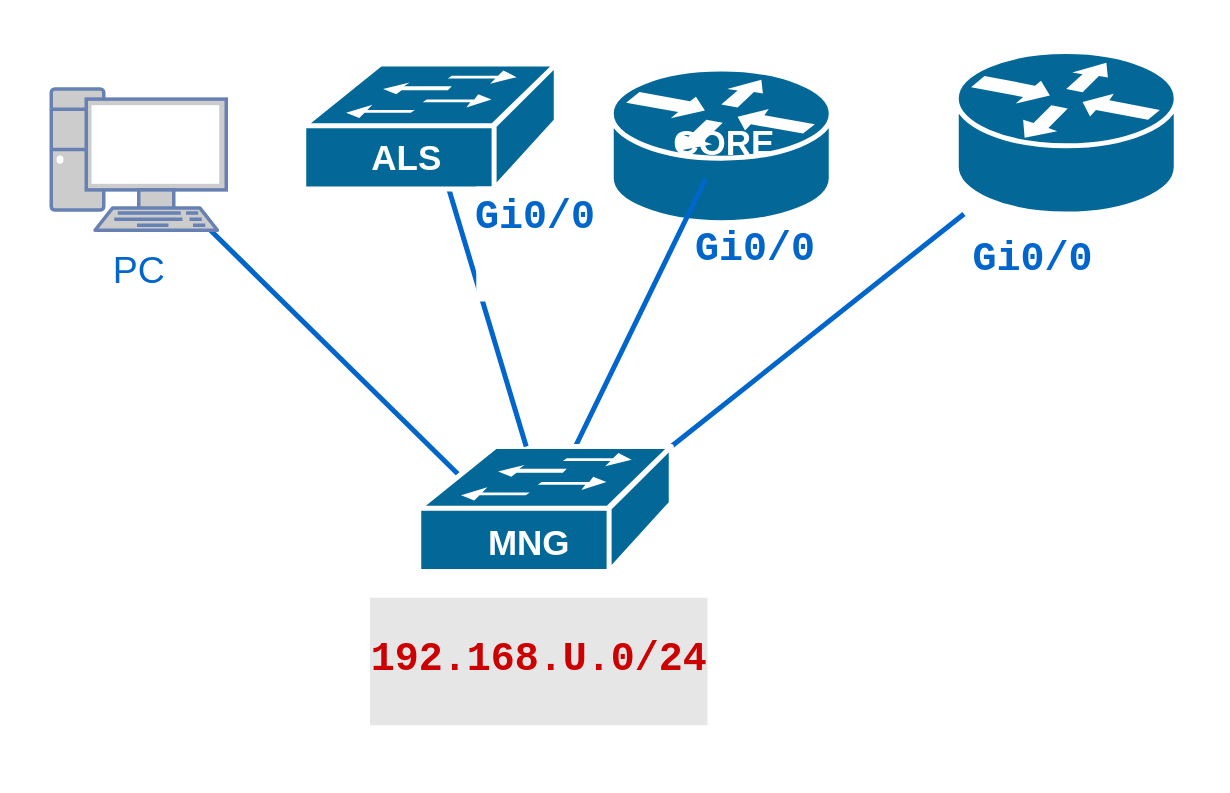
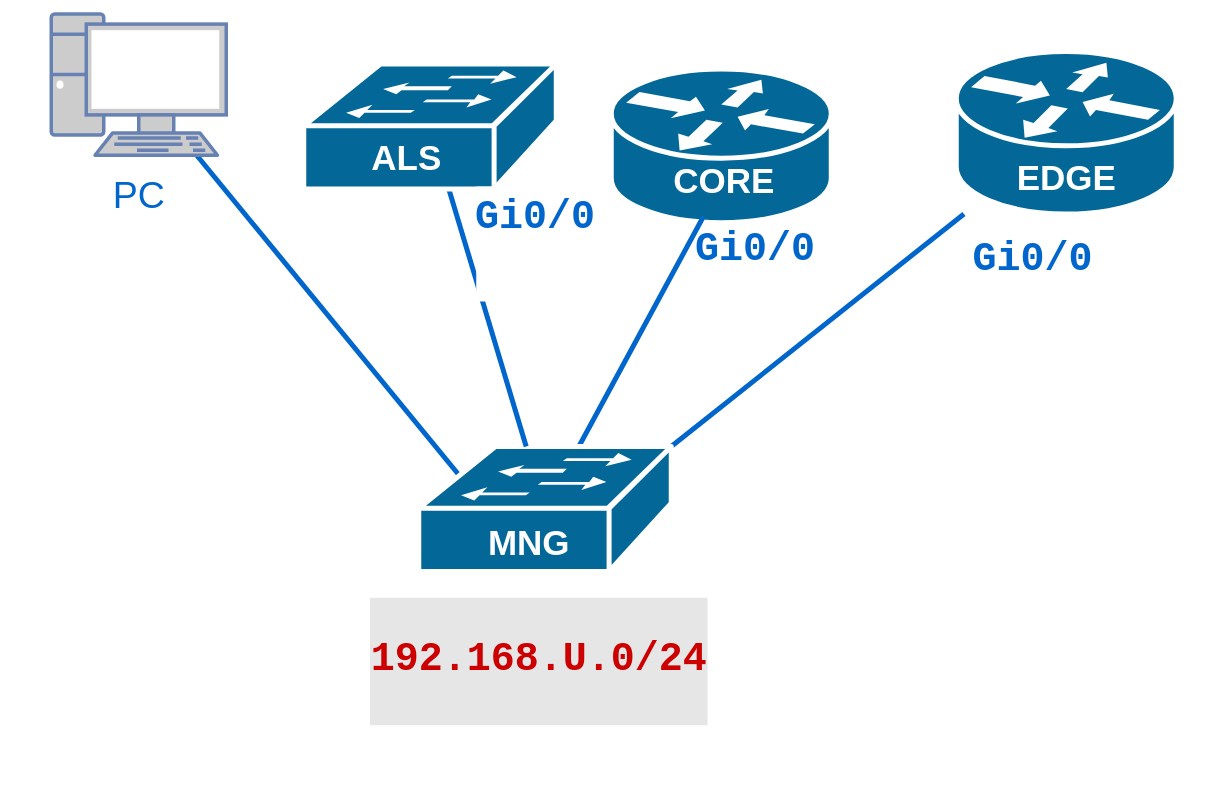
  <mxCell id="0" />
  <mxCell id="1" parent="0" />
  <mxCell id="2" value="&lt;font color=&quot;#0066cc&quot;&gt;&lt;b&gt;Gi0/0&lt;br&gt;&lt;br&gt;&lt;/b&gt;&lt;/font&gt;" style="text;html=1;resizable=0;autosize=1;align=left;verticalAlign=middle;points=[];fillColor=#FFFFFF;strokeColor=none;rounded=0;fontSize=16;fontColor=#333333;spacingRight=-8;spacing=0;fontFamily=Courier New;labelBackgroundColor=none;" parent="1" vertex="1"><mxGeometry x="278" y="87" width="52" height="46" as="geometry" /></mxCell>
  <mxCell id="3" value="" style="edgeStyle=none;rounded=0;orthogonalLoop=1;jettySize=auto;html=1;strokeColor=#0066CC;strokeWidth=2;fontColor=#990000;endArrow=none;endFill=0;entryX=0.16;entryY=0.23;entryDx=0;entryDy=0;entryPerimeter=0;" edge="1" parent="1" source="4" target="14"><mxGeometry relative="1" as="geometry" /></mxCell>
- <mxCell id="4" value="PC" style="fontColor=#0066CC;verticalAlign=top;verticalLabelPosition=bottom;labelPosition=center;align=center;html=1;outlineConnect=0;fillColor=#CCCCCC;strokeColor=#6881B3;gradientColor=none;gradientDirection=north;strokeWidth=2;shape=mxgraph.networks.pc;fontSize=15;" parent="1" vertex="1"><mxGeometry x="20" y="35" width="70" height="56.5" as="geometry" /></mxCell>
+ <mxCell id="4" value="PC" style="fontColor=#0066CC;verticalAlign=top;verticalLabelPosition=bottom;labelPosition=center;align=center;html=1;outlineConnect=0;fillColor=#CCCCCC;strokeColor=#6881B3;gradientColor=none;gradientDirection=north;strokeWidth=2;shape=mxgraph.networks.pc;fontSize=15;" parent="1" vertex="1"><mxGeometry x="20" y="5" width="70" height="56.5" as="geometry" /></mxCell>
  <mxCell id="5" value="&lt;font color=&quot;#ffffff&quot; style=&quot;font-size: 14px;&quot;&gt;&lt;b&gt;RA&lt;/b&gt;&lt;/font&gt;" style="text;html=1;resizable=0;autosize=1;align=center;verticalAlign=middle;points=[];fillColor=none;strokeColor=none;rounded=0;fontSize=16;" parent="1" vertex="1"><mxGeometry x="330" y="57.5" width="40" height="30" as="geometry" /></mxCell>
  <mxCell id="6" value="" style="shape=mxgraph.cisco.routers.router;sketch=0;html=1;pointerEvents=1;dashed=0;fillColor=#036897;strokeColor=#ffffff;strokeWidth=2;verticalLabelPosition=bottom;verticalAlign=top;align=center;outlineConnect=0;" parent="1" vertex="1"><mxGeometry x="244" y="27" width="88" height="61.5" as="geometry" /></mxCell>
  <mxCell id="7" style="rounded=0;orthogonalLoop=1;jettySize=auto;html=1;strokeColor=#0066CC;strokeWidth=2;fontColor=#990000;endArrow=none;endFill=0;" edge="1" parent="1" source="8" target="14"><mxGeometry relative="1" as="geometry" /></mxCell>
- <mxCell id="8" value="&lt;font color=&quot;#ffffff&quot; style=&quot;font-size: 14px;&quot;&gt;&lt;b&gt;CORE&lt;/b&gt;&lt;/font&gt;" style="text;html=1;resizable=0;autosize=1;align=center;verticalAlign=middle;points=[];fillColor=none;strokeColor=none;rounded=0;fontSize=16;" parent="1" vertex="1"><mxGeometry x="259" y="41" width="60" height="30" as="geometry" /></mxCell>
+ <mxCell id="8" value="&lt;font color=&quot;#ffffff&quot; style=&quot;font-size: 14px;&quot;&gt;&lt;b&gt;CORE&lt;/b&gt;&lt;/font&gt;" style="text;html=1;resizable=0;autosize=1;align=center;verticalAlign=middle;points=[];fillColor=none;strokeColor=none;rounded=0;fontSize=16;" parent="1" vertex="1"><mxGeometry x="259" y="56" width="60" height="30" as="geometry" /></mxCell>
  <mxCell id="9" value="&lt;h4&gt;&lt;font face=&quot;Courier New&quot; color=&quot;#cc0000&quot;&gt;&lt;span style=&quot;font-size: 16px;&quot;&gt;&lt;b&gt;192.168.U.0/24&lt;/b&gt;&lt;/span&gt;&lt;/font&gt;&lt;/h4&gt;" style="text;html=1;resizable=0;autosize=1;align=center;verticalAlign=middle;points=[];fillColor=none;strokeColor=none;rounded=0;labelBorderColor=none;labelBackgroundColor=#E6E6E6;rotation=0;" parent="1" vertex="1"><mxGeometry x="139" y="232" width="152" height="63" as="geometry" /></mxCell>
  <mxCell id="10" value="&lt;font color=&quot;#0066cc&quot;&gt;&lt;b&gt;Gi0/0&lt;br&gt;&lt;/b&gt;&lt;/font&gt;" style="text;html=1;resizable=0;autosize=1;align=left;verticalAlign=middle;points=[];fillColor=#FFFFFF;strokeColor=none;rounded=0;fontSize=16;fontColor=#333333;spacingRight=-8;spacing=0;fontFamily=Courier New;" parent="1" vertex="1"><mxGeometry x="389" y="90" width="52" height="27" as="geometry" /></mxCell>
  <mxCell id="11" style="rounded=0;orthogonalLoop=1;jettySize=auto;html=1;entryX=1;entryY=0;entryDx=0;entryDy=0;entryPerimeter=0;strokeColor=#0066CC;strokeWidth=2;fontColor=#990000;endArrow=none;endFill=0;" edge="1" parent="1" source="12" target="14"><mxGeometry relative="1" as="geometry" /></mxCell>
  <mxCell id="12" value="" style="shape=mxgraph.cisco.routers.router;sketch=0;html=1;pointerEvents=1;dashed=0;fillColor=#036897;strokeColor=#ffffff;strokeWidth=2;verticalLabelPosition=bottom;verticalAlign=top;align=center;outlineConnect=0;" parent="1" vertex="1"><mxGeometry x="382" y="20" width="88" height="65" as="geometry" /></mxCell>
+ <mxCell id="13" value="&lt;font color=&quot;#ffffff&quot; style=&quot;font-size: 14px;&quot;&gt;&lt;b&gt;EDGE&lt;/b&gt;&lt;/font&gt;" style="text;html=1;resizable=0;autosize=1;align=center;verticalAlign=middle;points=[];fillColor=none;strokeColor=none;rounded=0;fontSize=16;" parent="1" vertex="1"><mxGeometry x="396" y="55" width="60" height="30" as="geometry" /></mxCell>
  <mxCell id="14" value="" style="shape=mxgraph.cisco.switches.workgroup_switch;sketch=0;html=1;pointerEvents=1;dashed=0;fillColor=#036897;strokeColor=#ffffff;strokeWidth=2;verticalLabelPosition=bottom;verticalAlign=top;align=center;outlineConnect=0;fontColor=#990000;" vertex="1" parent="1"><mxGeometry x="167" y="178" width="101" height="50" as="geometry" /></mxCell>
  <mxCell id="15" value="&lt;font color=&quot;#ffffff&quot; style=&quot;font-size: 14px;&quot;&gt;&lt;b&gt;MNG&lt;/b&gt;&lt;/font&gt;" style="text;html=1;resizable=0;autosize=1;align=center;verticalAlign=middle;points=[];fillColor=none;strokeColor=none;rounded=0;fontSize=16;" vertex="1" parent="1"><mxGeometry x="185" y="200" width="51" height="31" as="geometry" /></mxCell>
  <mxCell id="16" style="edgeStyle=none;rounded=0;orthogonalLoop=1;jettySize=auto;html=1;strokeColor=#0066CC;strokeWidth=2;fontColor=#990000;endArrow=none;endFill=0;" edge="1" parent="1" source="17" target="14"><mxGeometry relative="1" as="geometry" /></mxCell>
  <mxCell id="17" value="" style="shape=mxgraph.cisco.switches.workgroup_switch;sketch=0;html=1;pointerEvents=1;dashed=0;fillColor=#036897;strokeColor=#ffffff;strokeWidth=2;verticalLabelPosition=bottom;verticalAlign=top;align=center;outlineConnect=0;fontColor=#990000;" vertex="1" parent="1"><mxGeometry x="121" y="25" width="101" height="50" as="geometry" /></mxCell>
  <mxCell id="18" value="&lt;font color=&quot;#ffffff&quot; style=&quot;font-size: 14px;&quot;&gt;&lt;b&gt;ALS&lt;/b&gt;&lt;/font&gt;" style="text;html=1;resizable=0;autosize=1;align=center;verticalAlign=middle;points=[];fillColor=none;strokeColor=none;rounded=0;fontSize=16;" vertex="1" parent="1"><mxGeometry x="139" y="46" width="46" height="31" as="geometry" /></mxCell>
  <mxCell id="19" value="&lt;font color=&quot;#0066cc&quot;&gt;&lt;b&gt;Gi0/0&lt;br&gt;&lt;br&gt;&lt;/b&gt;&lt;/font&gt;" style="text;html=1;resizable=0;autosize=1;align=left;verticalAlign=middle;points=[];fillColor=#FFFFFF;strokeColor=none;rounded=0;fontSize=16;fontColor=#333333;spacingRight=-8;spacing=0;fontFamily=Courier New;labelBackgroundColor=none;" vertex="1" parent="1"><mxGeometry x="190" y="74" width="52" height="46" as="geometry" /></mxCell>
